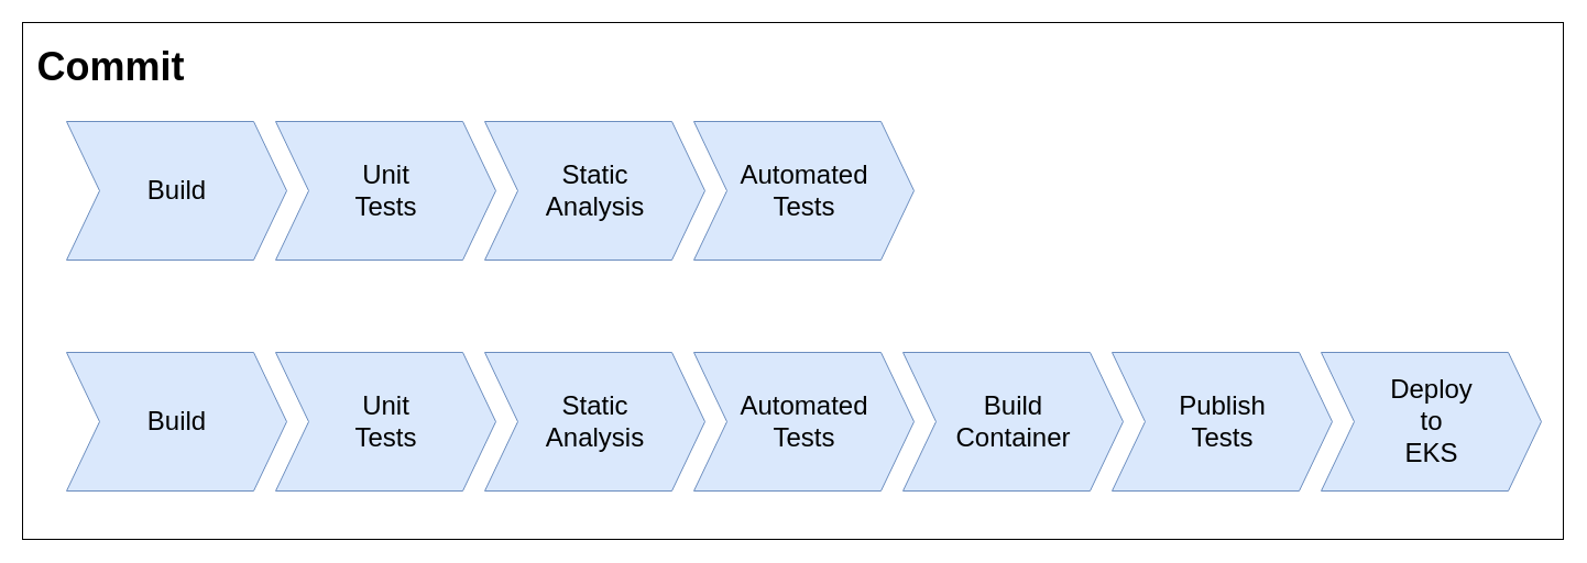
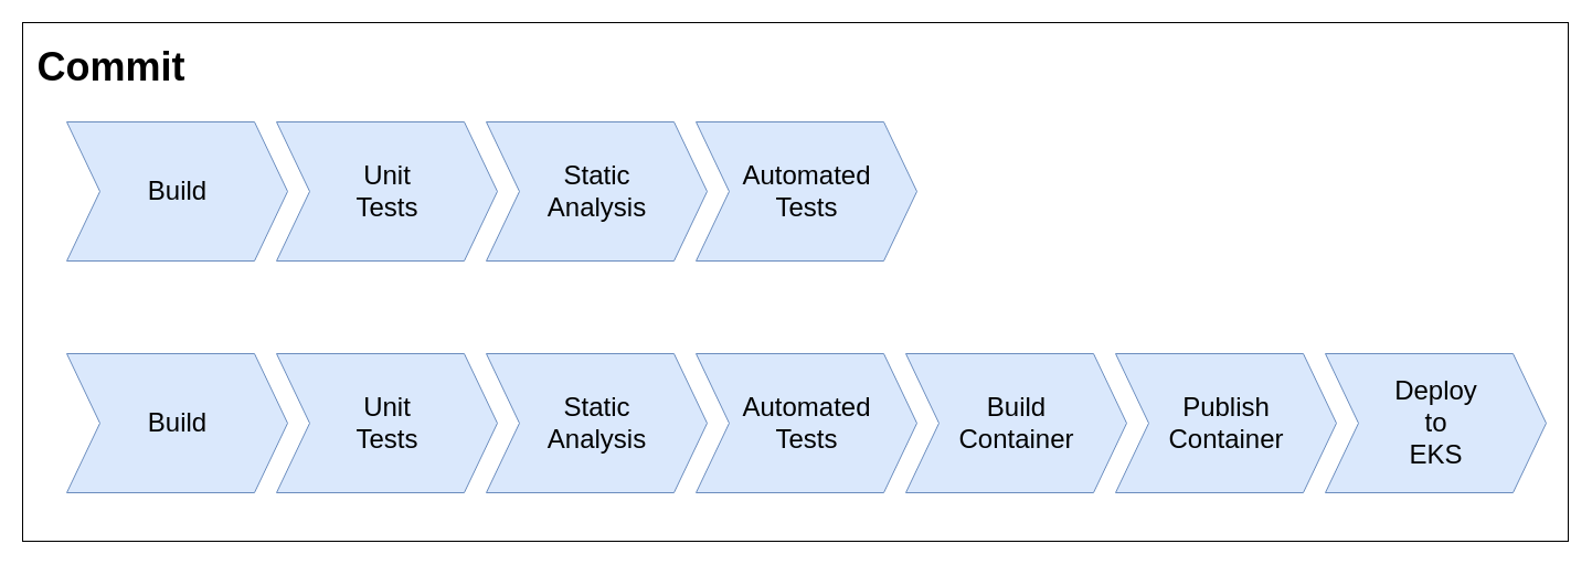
  <mxCell id="0" />
  <mxCell id="1" parent="0" />
  <mxCell id="2" value="" style="rounded=0;whiteSpace=wrap;html=1;" vertex="1" parent="1"><mxGeometry x="20" y="20" width="1400" height="470" as="geometry" /></mxCell>
  <mxCell id="3" value="&lt;font style=&quot;font-size: 24px;&quot;&gt;Build&lt;/font&gt;" style="html=1;shadow=0;dashed=0;align=center;verticalAlign=middle;shape=mxgraph.arrows2.arrow;dy=0;dx=30;notch=30;fillColor=#dae8fc;strokeColor=#6c8ebf;container=0;" parent="1" vertex="1"><mxGeometry x="60" y="320" width="200" height="126" as="geometry" /></mxCell>
  <mxCell id="4" value="&lt;font style=&quot;font-size: 24px;&quot;&gt;Unit&lt;br&gt;Tests&lt;/font&gt;" style="html=1;shadow=0;dashed=0;align=center;verticalAlign=middle;shape=mxgraph.arrows2.arrow;dy=0;dx=30;notch=30;fillColor=#dae8fc;strokeColor=#6c8ebf;container=0;" parent="1" vertex="1"><mxGeometry x="250" y="320" width="200" height="126" as="geometry" /></mxCell>
  <mxCell id="5" value="&lt;span style=&quot;font-size: 24px;&quot;&gt;Automated&lt;br&gt;Tests&lt;/span&gt;" style="html=1;shadow=0;dashed=0;align=center;verticalAlign=middle;shape=mxgraph.arrows2.arrow;dy=0;dx=30;notch=30;fillColor=#dae8fc;strokeColor=#6c8ebf;container=0;" parent="1" vertex="1"><mxGeometry x="630" y="320" width="200" height="126" as="geometry" /></mxCell>
  <mxCell id="6" value="&lt;span style=&quot;font-size: 24px;&quot;&gt;Build&lt;br&gt;Container&lt;/span&gt;" style="html=1;shadow=0;dashed=0;align=center;verticalAlign=middle;shape=mxgraph.arrows2.arrow;dy=0;dx=30;notch=30;fillColor=#dae8fc;strokeColor=#6c8ebf;container=0;" parent="1" vertex="1"><mxGeometry x="820" y="320" width="200" height="126" as="geometry" /></mxCell>
- <mxCell id="7" value="&lt;span style=&quot;font-size: 24px;&quot;&gt;Publish&lt;br&gt;Tests&lt;/span&gt;" style="html=1;shadow=0;dashed=0;align=center;verticalAlign=middle;shape=mxgraph.arrows2.arrow;dy=0;dx=30;notch=30;fillColor=#dae8fc;strokeColor=#6c8ebf;container=0;" parent="1" vertex="1"><mxGeometry x="1010" y="320" width="200" height="126" as="geometry" /></mxCell>
+ <mxCell id="7" value="&lt;span style=&quot;font-size: 24px;&quot;&gt;Publish&lt;br&gt;Container&lt;/span&gt;" style="html=1;shadow=0;dashed=0;align=center;verticalAlign=middle;shape=mxgraph.arrows2.arrow;dy=0;dx=30;notch=30;fillColor=#dae8fc;strokeColor=#6c8ebf;container=0;" parent="1" vertex="1"><mxGeometry x="1010" y="320" width="200" height="126" as="geometry" /></mxCell>
  <mxCell id="8" value="&lt;span style=&quot;font-size: 24px;&quot;&gt;Deploy&lt;br&gt;to&lt;br&gt;EKS&lt;/span&gt;" style="html=1;shadow=0;dashed=0;align=center;verticalAlign=middle;shape=mxgraph.arrows2.arrow;dy=0;dx=30;notch=30;fillColor=#dae8fc;strokeColor=#6c8ebf;container=0;" parent="1" vertex="1"><mxGeometry x="1200" y="320" width="200" height="126" as="geometry" /></mxCell>
  <mxCell id="9" value="&lt;font style=&quot;font-size: 24px;&quot;&gt;Static &lt;br&gt;Analysis&lt;/font&gt;" style="html=1;shadow=0;dashed=0;align=center;verticalAlign=middle;shape=mxgraph.arrows2.arrow;dy=0;dx=30;notch=30;fillColor=#dae8fc;strokeColor=#6c8ebf;container=0;" parent="1" vertex="1"><mxGeometry x="440" y="320" width="200" height="126" as="geometry" /></mxCell>
  <mxCell id="10" value="&lt;font style=&quot;font-size: 24px;&quot;&gt;Static &lt;br&gt;Analysis&lt;/font&gt;" style="html=1;shadow=0;dashed=0;align=center;verticalAlign=middle;shape=mxgraph.arrows2.arrow;dy=0;dx=30;notch=30;fillColor=#dae8fc;strokeColor=#6c8ebf;" parent="1" vertex="1"><mxGeometry x="440" y="110" width="200" height="126" as="geometry" /></mxCell>
  <mxCell id="11" value="&lt;font style=&quot;font-size: 24px;&quot;&gt;Unit&lt;br&gt;Tests&lt;/font&gt;" style="html=1;shadow=0;dashed=0;align=center;verticalAlign=middle;shape=mxgraph.arrows2.arrow;dy=0;dx=30;notch=30;fillColor=#dae8fc;strokeColor=#6c8ebf;" parent="1" vertex="1"><mxGeometry x="250" y="110" width="200" height="126" as="geometry" /></mxCell>
  <mxCell id="12" value="&lt;font style=&quot;font-size: 24px;&quot;&gt;Build&lt;/font&gt;" style="html=1;shadow=0;dashed=0;align=center;verticalAlign=middle;shape=mxgraph.arrows2.arrow;dy=0;dx=30;notch=30;fillColor=#dae8fc;strokeColor=#6c8ebf;" parent="1" vertex="1"><mxGeometry x="60" y="110" width="200" height="126" as="geometry" /></mxCell>
  <mxCell id="13" value="Commit" style="text;html=1;align=center;verticalAlign=middle;resizable=0;points=[];autosize=1;strokeColor=none;fillColor=none;fontStyle=1;fontSize=36;" parent="1" vertex="1"><mxGeometry x="25" y="30" width="150" height="60" as="geometry" /></mxCell>
  <mxCell id="14" value="&lt;span style=&quot;font-size: 24px;&quot;&gt;Automated&lt;br&gt;Tests&lt;/span&gt;" style="html=1;shadow=0;dashed=0;align=center;verticalAlign=middle;shape=mxgraph.arrows2.arrow;dy=0;dx=30;notch=30;fillColor=#dae8fc;strokeColor=#6c8ebf;container=0;" parent="1" vertex="1"><mxGeometry x="630" y="110" width="200" height="126" as="geometry" /></mxCell>
